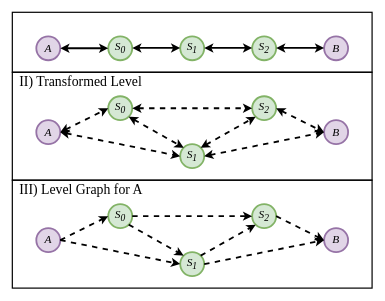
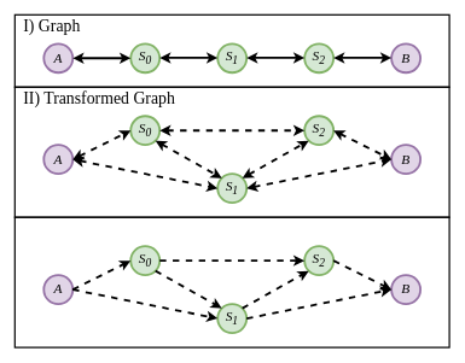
  <mxCell id="0" />
  <mxCell id="1" parent="0" />
  <mxCell id="2" value="" style="rounded=0;whiteSpace=wrap;html=1;fillColor=none;strokeWidth=2;" vertex="1" parent="1"><mxGeometry x="20" y="20" width="600" height="100" as="geometry" /></mxCell>
  <mxCell id="3" value="" style="rounded=0;whiteSpace=wrap;html=1;fillColor=none;strokeWidth=2;" vertex="1" parent="1"><mxGeometry x="20" y="120" width="600" height="180" as="geometry" /></mxCell>
  <mxCell id="4" value="S&lt;sub&gt;0&lt;/sub&gt;" style="ellipse;whiteSpace=wrap;html=1;aspect=fixed;strokeWidth=3;fontFamily=Times New Roman;fontStyle=2;fontSize=19;fillColor=#d5e8d4;strokeColor=#82b366;" vertex="1" parent="1"><mxGeometry x="180" y="60" width="40" height="40" as="geometry" /></mxCell>
  <mxCell id="5" value="A" style="ellipse;whiteSpace=wrap;html=1;aspect=fixed;strokeWidth=3;fontFamily=Times New Roman;fontStyle=2;fontSize=19;fillColor=#e1d5e7;strokeColor=#9673a6;" vertex="1" parent="1"><mxGeometry x="60" y="60" width="40" height="40" as="geometry" /></mxCell>
  <mxCell id="6" value="S&lt;sub&gt;1&lt;/sub&gt;" style="ellipse;whiteSpace=wrap;html=1;aspect=fixed;strokeWidth=3;fontFamily=Times New Roman;fontStyle=2;fontSize=19;fillColor=#d5e8d4;strokeColor=#82b366;" vertex="1" parent="1"><mxGeometry x="300" y="60" width="40" height="40" as="geometry" /></mxCell>
  <mxCell id="7" value="S&lt;sub&gt;2&lt;/sub&gt;" style="ellipse;whiteSpace=wrap;html=1;aspect=fixed;strokeWidth=3;fontFamily=Times New Roman;fontStyle=2;fontSize=19;fillColor=#d5e8d4;strokeColor=#82b366;" vertex="1" parent="1"><mxGeometry x="420" y="60" width="40" height="40" as="geometry" /></mxCell>
  <mxCell id="8" value="S&lt;sub&gt;0&lt;/sub&gt;" style="ellipse;whiteSpace=wrap;html=1;aspect=fixed;strokeWidth=3;fontFamily=Times New Roman;fontStyle=2;fontSize=19;fillColor=#d5e8d4;strokeColor=#82b366;" vertex="1" parent="1"><mxGeometry x="180" y="160" width="40" height="40" as="geometry" /></mxCell>
  <mxCell id="9" value="A" style="ellipse;whiteSpace=wrap;html=1;aspect=fixed;strokeWidth=3;fontFamily=Times New Roman;fontStyle=2;fontSize=19;fillColor=#e1d5e7;strokeColor=#9673a6;" vertex="1" parent="1"><mxGeometry x="60" y="200" width="40" height="40" as="geometry" /></mxCell>
  <mxCell id="10" value="S&lt;sub&gt;1&lt;/sub&gt;" style="ellipse;whiteSpace=wrap;html=1;aspect=fixed;strokeWidth=3;fontFamily=Times New Roman;fontStyle=2;fontSize=19;fillColor=#d5e8d4;strokeColor=#82b366;" vertex="1" parent="1"><mxGeometry x="300" y="240" width="40" height="40" as="geometry" /></mxCell>
  <mxCell id="11" value="S&lt;sub&gt;2&lt;/sub&gt;" style="ellipse;whiteSpace=wrap;html=1;aspect=fixed;strokeWidth=3;fontFamily=Times New Roman;fontStyle=2;fontSize=19;fillColor=#d5e8d4;strokeColor=#82b366;" vertex="1" parent="1"><mxGeometry x="420" y="160" width="40" height="40" as="geometry" /></mxCell>
  <mxCell id="12" value="" style="endArrow=classic;html=1;rounded=0;exitX=1;exitY=0.5;exitDx=0;exitDy=0;entryX=0;entryY=0.5;entryDx=0;entryDy=0;strokeWidth=3;fontFamily=Times New Roman;fontStyle=2;fontSize=19;dashed=1;startArrow=classic;startFill=1;" edge="1" parent="1" source="9" target="8"><mxGeometry width="50" height="50" relative="1" as="geometry"><mxPoint x="300" y="180" as="sourcePoint" /><mxPoint x="170" y="180" as="targetPoint" /></mxGeometry></mxCell>
  <mxCell id="13" value="" style="endArrow=classic;html=1;rounded=0;exitX=1;exitY=0.5;exitDx=0;exitDy=0;entryX=0;entryY=0.5;entryDx=0;entryDy=0;strokeWidth=3;fontFamily=Times New Roman;fontStyle=2;fontSize=19;dashed=1;startArrow=classic;startFill=1;" edge="1" parent="1" source="9" target="10"><mxGeometry width="50" height="50" relative="1" as="geometry"><mxPoint x="110" y="230" as="sourcePoint" /><mxPoint x="190" y="190" as="targetPoint" /></mxGeometry></mxCell>
  <mxCell id="14" value="" style="endArrow=classic;html=1;rounded=0;exitX=1;exitY=1;exitDx=0;exitDy=0;entryX=0;entryY=0;entryDx=0;entryDy=0;strokeWidth=3;fontFamily=Times New Roman;fontStyle=2;fontSize=19;fillColor=#d5e8d4;strokeColor=#000000;dashed=1;startArrow=classic;startFill=1;" edge="1" parent="1" source="8" target="10"><mxGeometry width="50" height="50" relative="1" as="geometry"><mxPoint x="110" y="230" as="sourcePoint" /><mxPoint x="280" y="230" as="targetPoint" /></mxGeometry></mxCell>
  <mxCell id="15" value="" style="endArrow=classic;html=1;rounded=0;exitX=1;exitY=0.5;exitDx=0;exitDy=0;entryX=0;entryY=0.5;entryDx=0;entryDy=0;strokeWidth=3;fontFamily=Times New Roman;fontStyle=2;fontSize=19;startArrow=classic;startFill=1;" edge="1" parent="1" source="5" target="4"><mxGeometry width="50" height="50" relative="1" as="geometry"><mxPoint x="120" y="30" as="sourcePoint" /><mxPoint x="200" y="-10" as="targetPoint" /></mxGeometry></mxCell>
  <mxCell id="16" value="" style="endArrow=classic;html=1;rounded=0;exitX=1;exitY=0.5;exitDx=0;exitDy=0;entryX=0;entryY=0.5;entryDx=0;entryDy=0;strokeWidth=3;fontFamily=Times New Roman;fontStyle=2;fontSize=19;fillColor=#d5e8d4;strokeColor=#000000;startArrow=classic;startFill=1;" edge="1" parent="1"><mxGeometry width="50" height="50" relative="1" as="geometry"><mxPoint x="220" y="79.5" as="sourcePoint" /><mxPoint x="300" y="79.5" as="targetPoint" /></mxGeometry></mxCell>
  <mxCell id="17" value="" style="endArrow=classic;html=1;rounded=0;exitX=1;exitY=0.5;exitDx=0;exitDy=0;entryX=0;entryY=0.5;entryDx=0;entryDy=0;strokeWidth=3;fontFamily=Times New Roman;fontStyle=2;fontSize=19;fillColor=#d5e8d4;strokeColor=#000000;startArrow=classic;startFill=1;" edge="1" parent="1"><mxGeometry width="50" height="50" relative="1" as="geometry"><mxPoint x="340" y="79.5" as="sourcePoint" /><mxPoint x="420" y="79.5" as="targetPoint" /></mxGeometry></mxCell>
  <mxCell id="18" value="B" style="ellipse;whiteSpace=wrap;html=1;aspect=fixed;strokeWidth=3;fontFamily=Times New Roman;fontStyle=2;fontSize=19;fillColor=#e1d5e7;strokeColor=#9673a6;" vertex="1" parent="1"><mxGeometry x="540" y="60" width="40" height="40" as="geometry" /></mxCell>
  <mxCell id="19" value="" style="endArrow=classic;html=1;rounded=0;exitX=1;exitY=0.5;exitDx=0;exitDy=0;entryX=0;entryY=0.5;entryDx=0;entryDy=0;strokeWidth=3;fontFamily=Times New Roman;fontStyle=2;fontSize=19;startArrow=classic;startFill=1;" edge="1" parent="1"><mxGeometry width="50" height="50" relative="1" as="geometry"><mxPoint x="460" y="79.5" as="sourcePoint" /><mxPoint x="540" y="79.5" as="targetPoint" /></mxGeometry></mxCell>
  <mxCell id="20" value="B" style="ellipse;whiteSpace=wrap;html=1;aspect=fixed;strokeWidth=3;fontFamily=Times New Roman;fontStyle=2;fontSize=19;fillColor=#e1d5e7;strokeColor=#9673a6;" vertex="1" parent="1"><mxGeometry x="540" y="200" width="40" height="40" as="geometry" /></mxCell>
  <mxCell id="21" value="" style="endArrow=classic;html=1;rounded=0;exitX=1;exitY=0.5;exitDx=0;exitDy=0;entryX=0;entryY=0.5;entryDx=0;entryDy=0;strokeWidth=3;fontFamily=Times New Roman;fontStyle=2;fontSize=19;fillColor=#d5e8d4;strokeColor=#000000;dashed=1;startArrow=classic;startFill=1;" edge="1" parent="1" source="8" target="11"><mxGeometry width="50" height="50" relative="1" as="geometry"><mxPoint x="310" y="160" as="sourcePoint" /><mxPoint x="395" y="240" as="targetPoint" /></mxGeometry></mxCell>
  <mxCell id="22" value="" style="endArrow=classic;html=1;rounded=0;exitX=1;exitY=0;exitDx=0;exitDy=0;entryX=0;entryY=1;entryDx=0;entryDy=0;strokeWidth=3;fontFamily=Times New Roman;fontStyle=2;fontSize=19;fillColor=#d5e8d4;strokeColor=#000000;dashed=1;startArrow=classic;startFill=1;" edge="1" parent="1" source="10" target="11"><mxGeometry width="50" height="50" relative="1" as="geometry"><mxPoint x="230" y="190" as="sourcePoint" /><mxPoint x="430" y="190" as="targetPoint" /></mxGeometry></mxCell>
  <mxCell id="23" value="" style="endArrow=classic;html=1;rounded=0;exitX=1;exitY=0.5;exitDx=0;exitDy=0;strokeWidth=3;fontFamily=Times New Roman;fontStyle=2;fontSize=19;dashed=1;startArrow=classic;startFill=1;" edge="1" parent="1" source="11"><mxGeometry width="50" height="50" relative="1" as="geometry"><mxPoint x="420" y="280" as="sourcePoint" /><mxPoint x="540" y="220" as="targetPoint" /></mxGeometry></mxCell>
  <mxCell id="24" value="" style="endArrow=classic;html=1;rounded=0;exitX=1;exitY=0.5;exitDx=0;exitDy=0;entryX=0;entryY=0.5;entryDx=0;entryDy=0;strokeWidth=3;fontFamily=Times New Roman;fontStyle=2;fontSize=19;dashed=1;startArrow=classic;startFill=1;" edge="1" parent="1" source="10" target="20"><mxGeometry width="50" height="50" relative="1" as="geometry"><mxPoint x="470" y="270" as="sourcePoint" /><mxPoint x="675" y="310" as="targetPoint" /></mxGeometry></mxCell>
- <mxCell id="26" value="&lt;font face=&quot;Times New Roman&quot;&gt;II) Transformed Level&lt;/font&gt;" style="text;html=1;align=left;verticalAlign=middle;whiteSpace=wrap;rounded=0;fontSize=23;" vertex="1" parent="1"><mxGeometry x="30" y="120" width="350" height="30" as="geometry" /></mxCell>
+ <mxCell id="25" value="&lt;font face=&quot;Times New Roman&quot;&gt;I) Graph&lt;/font&gt;" style="text;html=1;align=left;verticalAlign=middle;whiteSpace=wrap;rounded=0;fontSize=23;" vertex="1" parent="1"><mxGeometry x="30" y="20" width="270" height="30" as="geometry" /></mxCell>
+ <mxCell id="26" value="&lt;font face=&quot;Times New Roman&quot;&gt;II) Transformed Graph&lt;/font&gt;" style="text;html=1;align=left;verticalAlign=middle;whiteSpace=wrap;rounded=0;fontSize=23;" vertex="1" parent="1"><mxGeometry x="30" y="120" width="350" height="30" as="geometry" /></mxCell>
  <mxCell id="27" value="" style="rounded=0;whiteSpace=wrap;html=1;fillColor=none;strokeWidth=2;" vertex="1" parent="1"><mxGeometry x="20" y="300" width="600" height="180" as="geometry" /></mxCell>
  <mxCell id="28" value="S&lt;sub&gt;0&lt;/sub&gt;" style="ellipse;whiteSpace=wrap;html=1;aspect=fixed;strokeWidth=3;fontFamily=Times New Roman;fontStyle=2;fontSize=19;fillColor=#d5e8d4;strokeColor=#82b366;" vertex="1" parent="1"><mxGeometry x="180" y="340" width="40" height="40" as="geometry" /></mxCell>
  <mxCell id="29" value="A" style="ellipse;whiteSpace=wrap;html=1;aspect=fixed;strokeWidth=3;fontFamily=Times New Roman;fontStyle=2;fontSize=19;fillColor=#e1d5e7;strokeColor=#9673a6;" vertex="1" parent="1"><mxGeometry x="60" y="380" width="40" height="40" as="geometry" /></mxCell>
  <mxCell id="30" value="S&lt;sub&gt;1&lt;/sub&gt;" style="ellipse;whiteSpace=wrap;html=1;aspect=fixed;strokeWidth=3;fontFamily=Times New Roman;fontStyle=2;fontSize=19;fillColor=#d5e8d4;strokeColor=#82b366;" vertex="1" parent="1"><mxGeometry x="300" y="420" width="40" height="40" as="geometry" /></mxCell>
  <mxCell id="31" value="S&lt;sub&gt;2&lt;/sub&gt;" style="ellipse;whiteSpace=wrap;html=1;aspect=fixed;strokeWidth=3;fontFamily=Times New Roman;fontStyle=2;fontSize=19;fillColor=#d5e8d4;strokeColor=#82b366;" vertex="1" parent="1"><mxGeometry x="420" y="340" width="40" height="40" as="geometry" /></mxCell>
  <mxCell id="32" value="" style="endArrow=classic;html=1;rounded=0;exitX=1;exitY=0.5;exitDx=0;exitDy=0;entryX=0;entryY=0.5;entryDx=0;entryDy=0;strokeWidth=3;fontFamily=Times New Roman;fontStyle=2;fontSize=19;dashed=1;startArrow=none;startFill=0;" edge="1" parent="1" source="29" target="28"><mxGeometry width="50" height="50" relative="1" as="geometry"><mxPoint x="300" y="360" as="sourcePoint" /><mxPoint x="170" y="360" as="targetPoint" /></mxGeometry></mxCell>
  <mxCell id="33" value="" style="endArrow=classic;html=1;rounded=0;exitX=1;exitY=0.5;exitDx=0;exitDy=0;entryX=0;entryY=0.5;entryDx=0;entryDy=0;strokeWidth=3;fontFamily=Times New Roman;fontStyle=2;fontSize=19;dashed=1;startArrow=none;startFill=0;" edge="1" parent="1" source="29" target="30"><mxGeometry width="50" height="50" relative="1" as="geometry"><mxPoint x="110" y="410" as="sourcePoint" /><mxPoint x="190" y="370" as="targetPoint" /></mxGeometry></mxCell>
  <mxCell id="34" value="" style="endArrow=classic;html=1;rounded=0;exitX=1;exitY=1;exitDx=0;exitDy=0;entryX=0;entryY=0;entryDx=0;entryDy=0;strokeWidth=3;fontFamily=Times New Roman;fontStyle=2;fontSize=19;fillColor=#d5e8d4;strokeColor=#000000;dashed=1;startArrow=none;startFill=0;" edge="1" parent="1" source="28" target="30"><mxGeometry width="50" height="50" relative="1" as="geometry"><mxPoint x="110" y="410" as="sourcePoint" /><mxPoint x="280" y="410" as="targetPoint" /></mxGeometry></mxCell>
  <mxCell id="35" value="B" style="ellipse;whiteSpace=wrap;html=1;aspect=fixed;strokeWidth=3;fontFamily=Times New Roman;fontStyle=2;fontSize=19;fillColor=#e1d5e7;strokeColor=#9673a6;" vertex="1" parent="1"><mxGeometry x="540" y="380" width="40" height="40" as="geometry" /></mxCell>
  <mxCell id="36" value="" style="endArrow=classic;html=1;rounded=0;exitX=1;exitY=0.5;exitDx=0;exitDy=0;entryX=0;entryY=0.5;entryDx=0;entryDy=0;strokeWidth=3;fontFamily=Times New Roman;fontStyle=2;fontSize=19;fillColor=#d5e8d4;strokeColor=#000000;dashed=1;startArrow=none;startFill=0;" edge="1" parent="1" source="28" target="31"><mxGeometry width="50" height="50" relative="1" as="geometry"><mxPoint x="310" y="340" as="sourcePoint" /><mxPoint x="395" y="420" as="targetPoint" /></mxGeometry></mxCell>
  <mxCell id="37" value="" style="endArrow=classic;html=1;rounded=0;exitX=1;exitY=0;exitDx=0;exitDy=0;entryX=0;entryY=1;entryDx=0;entryDy=0;strokeWidth=3;fontFamily=Times New Roman;fontStyle=2;fontSize=19;fillColor=#d5e8d4;strokeColor=#000000;dashed=1;startArrow=none;startFill=0;" edge="1" parent="1" source="30" target="31"><mxGeometry width="50" height="50" relative="1" as="geometry"><mxPoint x="230" y="370" as="sourcePoint" /><mxPoint x="430" y="370" as="targetPoint" /></mxGeometry></mxCell>
  <mxCell id="38" value="" style="endArrow=classic;html=1;rounded=0;exitX=1;exitY=0.5;exitDx=0;exitDy=0;strokeWidth=3;fontFamily=Times New Roman;fontStyle=2;fontSize=19;dashed=1;startArrow=none;startFill=0;" edge="1" parent="1" source="31"><mxGeometry width="50" height="50" relative="1" as="geometry"><mxPoint x="420" y="460" as="sourcePoint" /><mxPoint x="540" y="400" as="targetPoint" /></mxGeometry></mxCell>
  <mxCell id="39" value="" style="endArrow=classic;html=1;rounded=0;exitX=1;exitY=0.5;exitDx=0;exitDy=0;entryX=0;entryY=0.5;entryDx=0;entryDy=0;strokeWidth=3;fontFamily=Times New Roman;fontStyle=2;fontSize=19;dashed=1;startArrow=none;startFill=0;" edge="1" parent="1" source="30" target="35"><mxGeometry width="50" height="50" relative="1" as="geometry"><mxPoint x="470" y="450" as="sourcePoint" /><mxPoint x="675" y="490" as="targetPoint" /></mxGeometry></mxCell>
- <mxCell id="40" value="&lt;font face=&quot;Times New Roman&quot;&gt;III) Level Graph for A&lt;/font&gt;" style="text;html=1;align=left;verticalAlign=middle;whiteSpace=wrap;rounded=0;fontSize=23;" vertex="1" parent="1"><mxGeometry x="30" y="300" width="270" height="30" as="geometry" /></mxCell>
